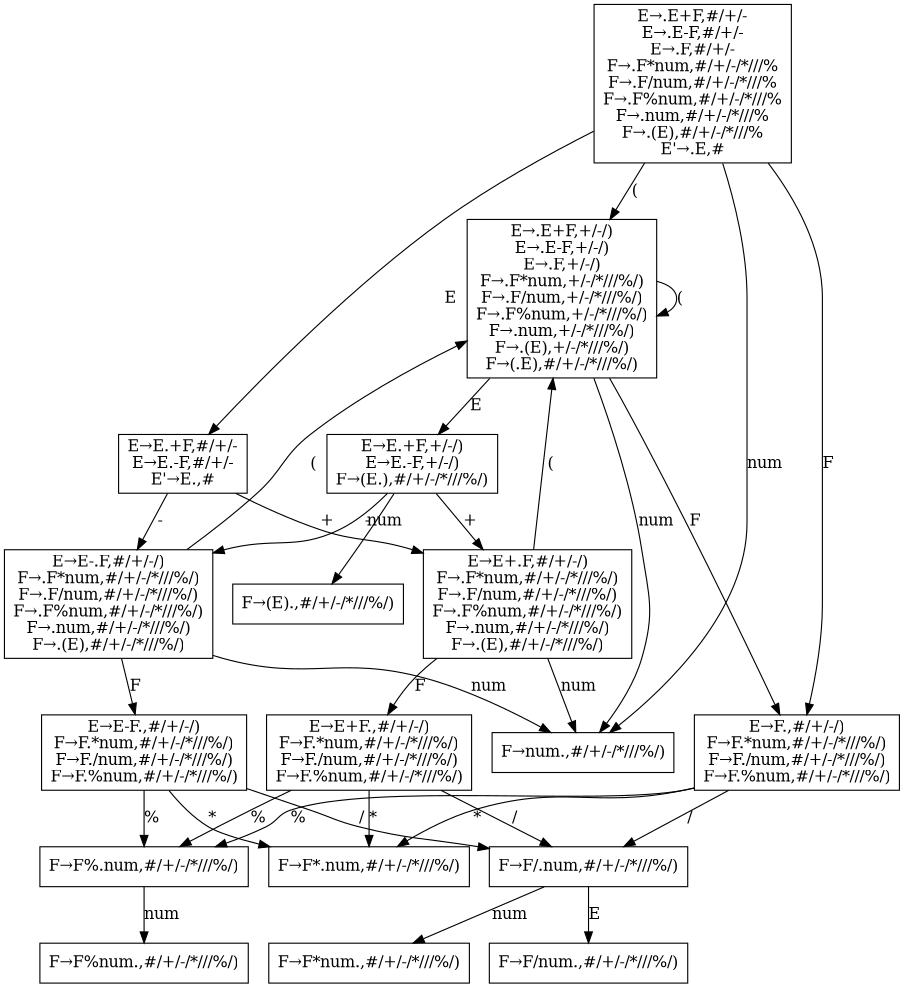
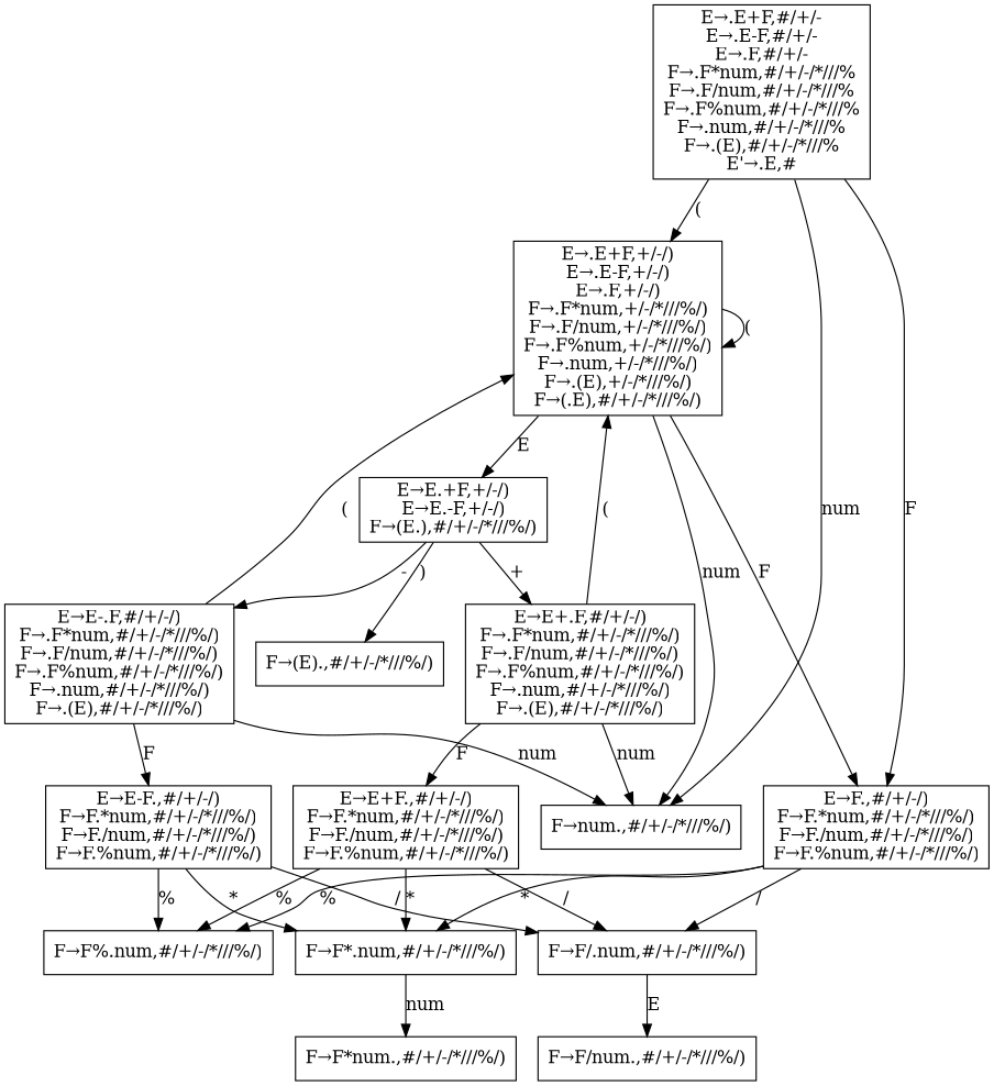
  digraph {
    node [shape=box]
    n1 [label="E→.E+F,#/+/-\nE→.E-F,#/+/-\nE→.F,#/+/-\nF→.F*num,#/+/-/*///%\nF→.F/num,#/+/-/*///%\nF→.F%num,#/+/-/*///%\nF→.num,#/+/-/*///%\nF→.(E),#/+/-/*///%\nE'→.E,#"]
    n2 [label="E→.E+F,+/-/)\nE→.E-F,+/-/)\nE→.F,+/-/)\nF→.F*num,+/-/*///%/)\nF→.F/num,+/-/*///%/)\nF→.F%num,+/-/*///%/)\nF→.num,+/-/*///%/)\nF→.(E),+/-/*///%/)\nF→(.E),#/+/-/*///%/)"]
    n3 [label="E→F.,#/+/-/)\nF→F.*num,#/+/-/*///%/)\nF→F./num,#/+/-/*///%/)\nF→F.%num,#/+/-/*///%/)"]
    n4 [label="F→num.,#/+/-/*///%/)"]
-   n5 [label="E→E.+F,#/+/-\nE→E.-F,#/+/-\nE'→E.,#"]
    n6 [label="E→E.+F,+/-/)\nE→E.-F,+/-/)\nF→(E.),#/+/-/*///%/)"]
    n7 [label="F→F/.num,#/+/-/*///%/)"]
    n8 [label="F→F*.num,#/+/-/*///%/)"]
    n9 [label="F→F%.num,#/+/-/*///%/)"]
    n10 [label="E→E-.F,#/+/-/)\nF→.F*num,#/+/-/*///%/)\nF→.F/num,#/+/-/*///%/)\nF→.F%num,#/+/-/*///%/)\nF→.num,#/+/-/*///%/)\nF→.(E),#/+/-/*///%/)"]
    n11 [label="E→E+.F,#/+/-/)\nF→.F*num,#/+/-/*///%/)\nF→.F/num,#/+/-/*///%/)\nF→.F%num,#/+/-/*///%/)\nF→.num,#/+/-/*///%/)\nF→.(E),#/+/-/*///%/)"]
    n12 [label="F→(E).,#/+/-/*///%/)"]
    n13 [label="F→F/num.,#/+/-/*///%/)"]
    n14 [label="F→F*num.,#/+/-/*///%/)"]
-   n15 [label="F→F%num.,#/+/-/*///%/)"]
    n16 [label="E→E-F.,#/+/-/)\nF→F.*num,#/+/-/*///%/)\nF→F./num,#/+/-/*///%/)\nF→F.%num,#/+/-/*///%/)"]
    n17 [label="E→E+F.,#/+/-/)\nF→F.*num,#/+/-/*///%/)\nF→F./num,#/+/-/*///%/)\nF→F.%num,#/+/-/*///%/)"]
    n1 -> n2 [label="("]
    n1 -> n3 [label=F]
    n1 -> n4 [label=num]
-   n1 -> n5 [label=E]
    n2 -> n2 [label="("]
    n2 -> n3 [label=F]
    n2 -> n4 [label=num]
    n2 -> n6 [label=E]
    n3 -> n7 [label="/"]
    n3 -> n8 [label="*"]
    n3 -> n9 [label="%"]
-   n5 -> n10 [label="-"]
-   n5 -> n11 [label="+"]
    n6 -> n10 [label="-"]
    n6 -> n11 [label="+"]
-   n6 -> n12 [label=num]
+   n6 -> n12 [label=")"]
    n7 -> n13 [label=E]
-   n7 -> n14 [label=num]
-   n9 -> n15 [label=num]
+   n8 -> n14 [label=num]
    n10 -> n2 [label="("]
    n10 -> n4 [label=num]
    n10 -> n16 [label=F]
    n11 -> n2 [label="("]
    n11 -> n4 [label=num]
    n11 -> n17 [label=F]
    n16 -> n7 [label="/"]
    n16 -> n8 [label="*"]
    n16 -> n9 [label="%"]
    n17 -> n7 [label="/"]
    n17 -> n8 [label="*"]
    n17 -> n9 [label="%"]
  }
